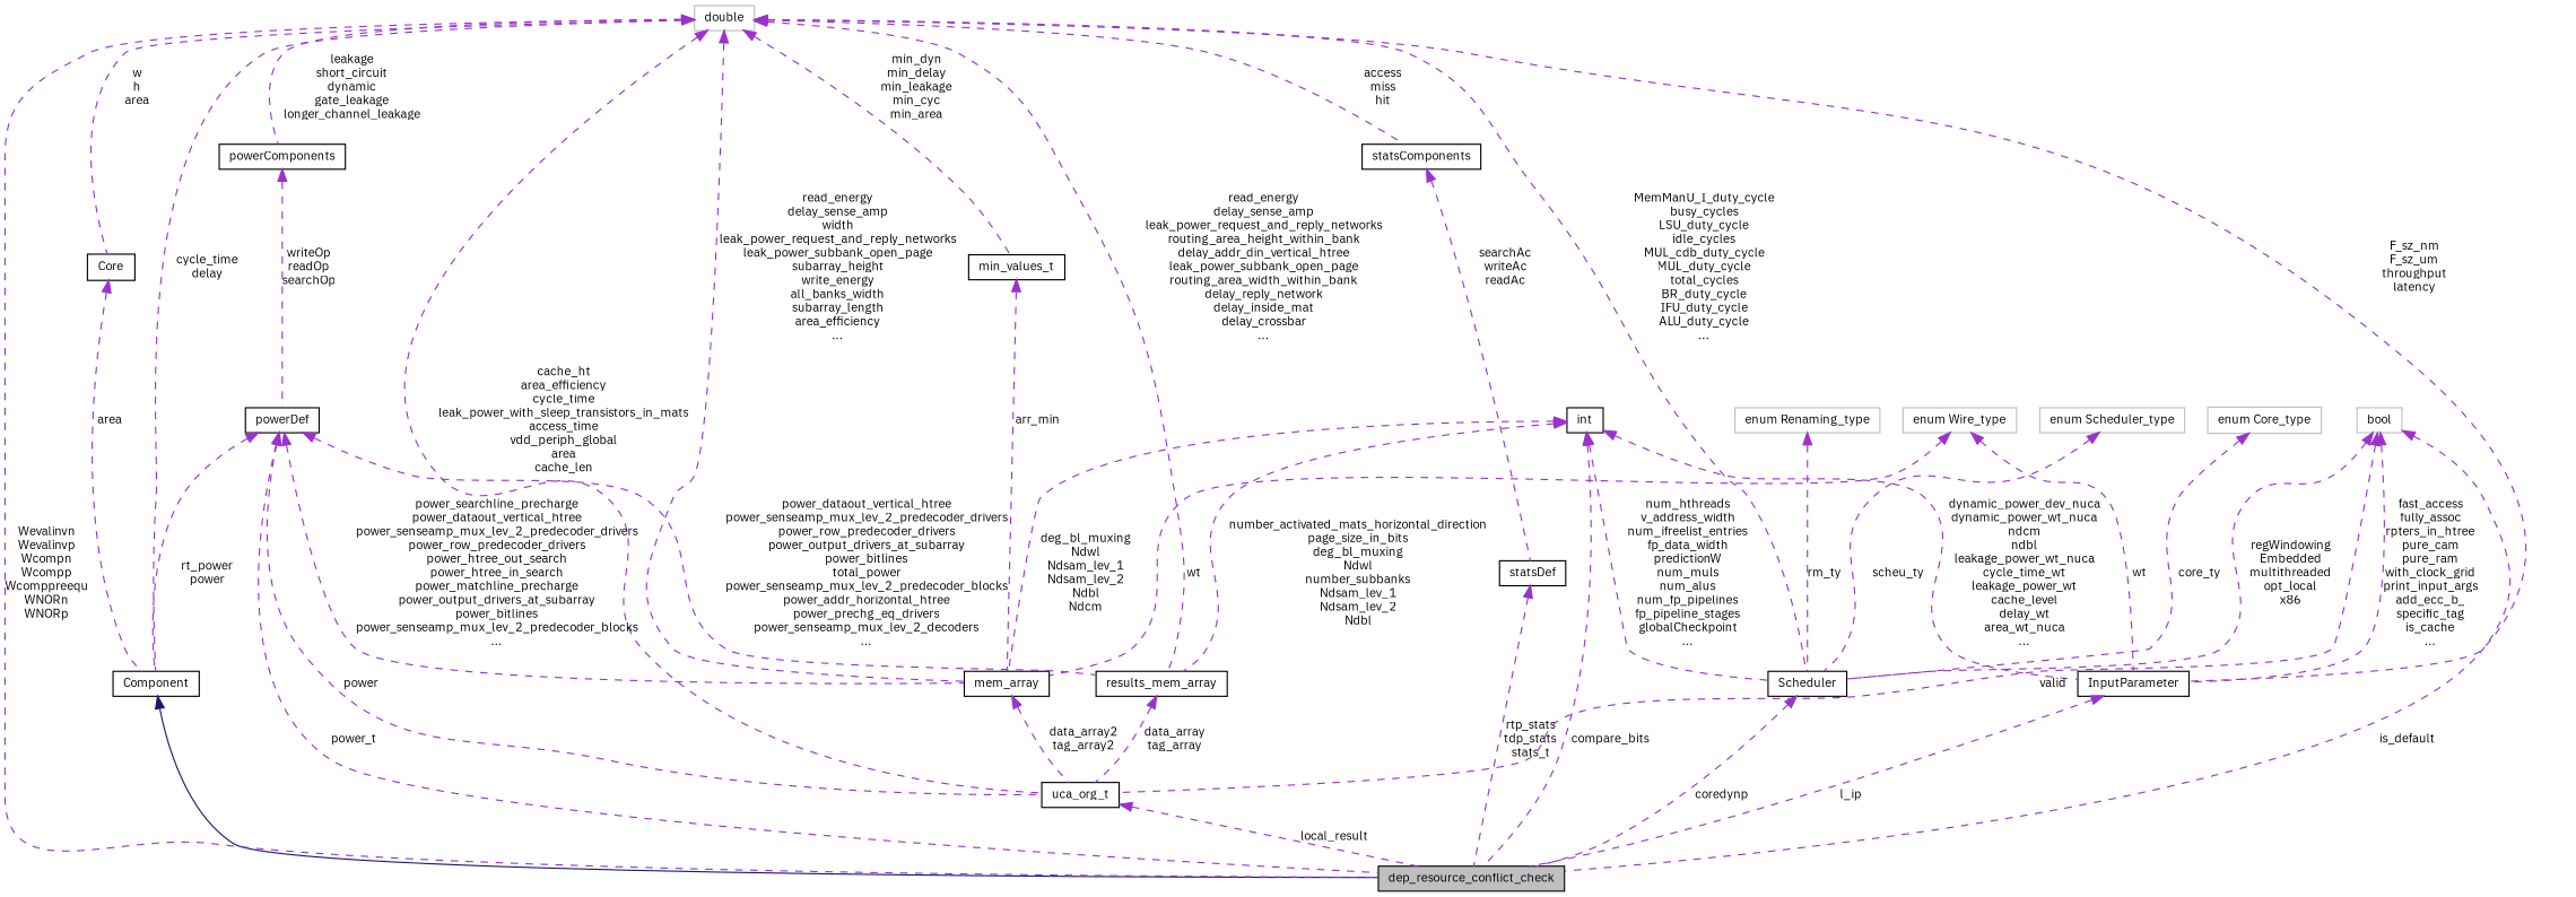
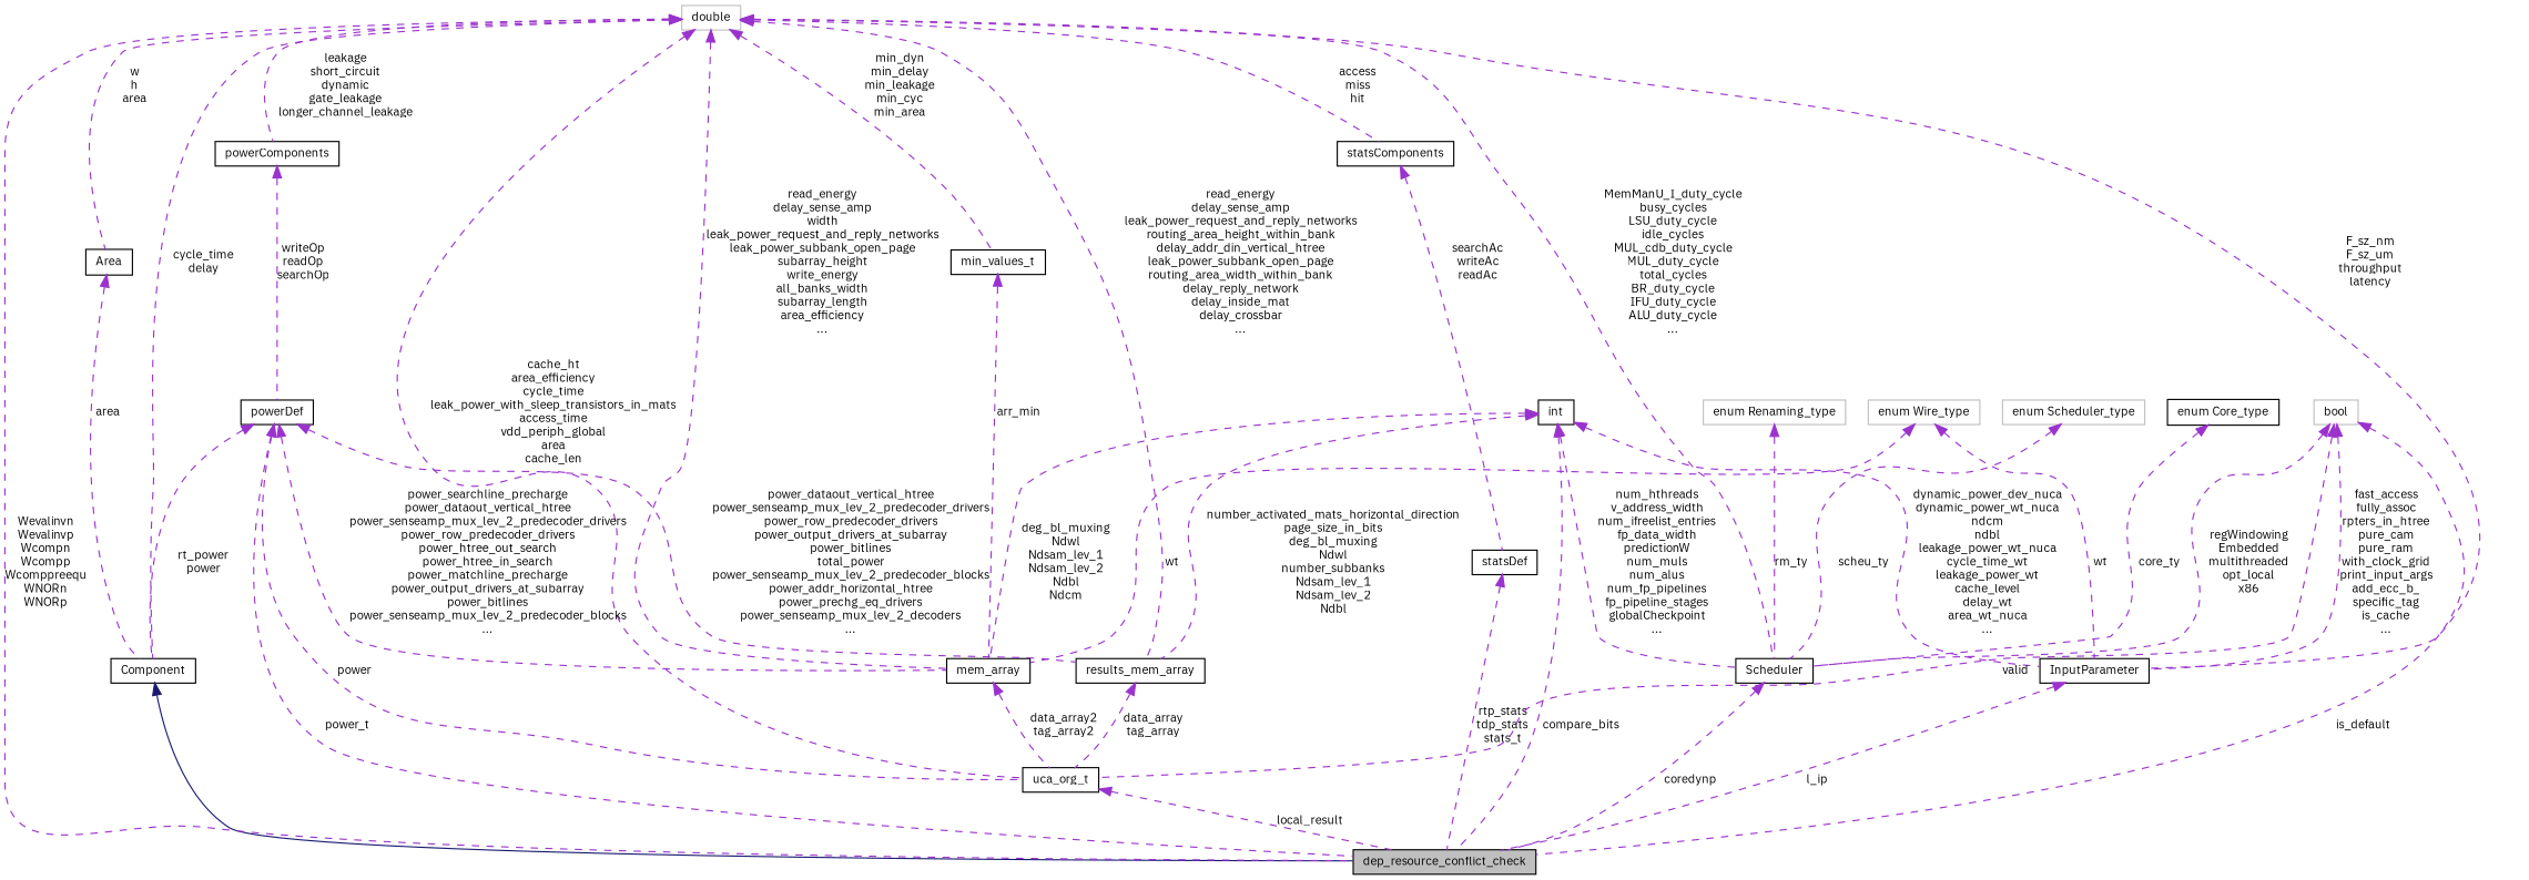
  digraph {
    fontname="IBM Plex Sans"
    rankdir=TB
    node [color=black fontname="IBM Plex Sans" fontsize=10 shape=record]
    edge [color=darkorchid3 dir=back fontname="IBM Plex Sans" fontsize=10 labelfontname=FreeSans labelfontsize=10 style=dashed]
    n1 [fillcolor=grey75 fontcolor=black height=0.2 label=dep_resource_conflict_check style=filled width=0.4]
    n2 [height=0.2 label=Component width=0.4]
    n3 [color=grey75 height=0.2 label=double width=0.4]
    n4 [height=0.2 label=powerComponents width=0.4]
-   n5 [height=0.2 label=Core width=0.4]
+   n5 [height=0.2 label=Area width=0.4]
    n6 [height=0.2 label=Scheduler width=0.4]
    n7 [height=0.2 label=uca_org_t width=0.4]
    n8 [height=0.2 label=mem_array width=0.4]
    n9 [height=0.2 label=min_values_t width=0.4]
    n10 [height=0.2 label=results_mem_array width=0.4]
    n11 [height=0.2 label=statsComponents width=0.4]
    n12 [height=0.2 label=InputParameter width=0.4]
    n13 [height=0.2 label=powerDef width=0.4]
    n14 [height=0.2 label=statsDef width=0.4]
    n15 [height=0.2 label=int width=0.4]
    n16 [color=grey75 height=0.2 label="enum Renaming_type" width=0.4]
    n17 [color=grey75 height=0.2 label=bool width=0.4]
    n18 [color=grey75 height=0.2 label="enum Scheduler_type" width=0.4]
-   n19 [color=grey75 height=0.2 label="enum Core_type" width=0.4]
+   n19 [height=0.2 label="enum Core_type" width=0.4]
    n20 [color=grey75 height=0.2 label="enum Wire_type" width=0.4]
    n2 -> n1 [color=midnightblue style=solid]
    n3 -> n1 [label="Wevalinvn\nWevalinvp\nWcompn\nWcompp\nWcomppreequ\nWNORn\nWNORp"]
    n3 -> n2 [label="cycle_time\ndelay"]
    n3 -> n4 [label="leakage\nshort_circuit\ndynamic\ngate_leakage\nlonger_channel_leakage"]
    n3 -> n5 [label="w\nh\narea"]
    n3 -> n6 [label="MemManU_I_duty_cycle\nbusy_cycles\nLSU_duty_cycle\nidle_cycles\nMUL_cdb_duty_cycle\nMUL_duty_cycle\ntotal_cycles\nBR_duty_cycle\nIFU_duty_cycle\nALU_duty_cycle\n..."]
    n3 -> n7 [label="cache_ht\narea_efficiency\ncycle_time\nleak_power_with_sleep_transistors_in_mats\naccess_time\nvdd_periph_global\narea\ncache_len"]
    n3 -> n8 [label="read_energy\ndelay_sense_amp\nwidth\nleak_power_request_and_reply_networks\nleak_power_subbank_open_page\nsubarray_height\nwrite_energy\nall_banks_width\nsubarray_length\narea_efficiency\n..."]
    n3 -> n9 [label="min_dyn\nmin_delay\nmin_leakage\nmin_cyc\nmin_area"]
    n3 -> n10 [label="read_energy\ndelay_sense_amp\nleak_power_request_and_reply_networks\nrouting_area_height_within_bank\ndelay_addr_din_vertical_htree\nleak_power_subbank_open_page\nrouting_area_width_within_bank\ndelay_reply_network\ndelay_inside_mat\ndelay_crossbar\n..."]
    n3 -> n11 [label="access\nmiss\nhit"]
    n3 -> n12 [label="F_sz_nm\nF_sz_um\nthroughput\nlatency"]
    n4 -> n13 [label="writeOp\nreadOp\nsearchOp"]
    n5 -> n2 [label=area]
    n6 -> n1 [label=coredynp]
    n7 -> n1 [label=local_result]
    n8 -> n7 [label="data_array2\ntag_array2"]
    n9 -> n8 [label=arr_min]
    n10 -> n7 [label="data_array\ntag_array"]
    n11 -> n14 [label="searchAc\nwriteAc\nreadAc"]
    n12 -> n1 [label=l_ip]
    n13 -> n1 [label=power_t]
    n13 -> n2 [label="rt_power\npower"]
    n13 -> n7 [label=power]
    n13 -> n8 [label="power_searchline_precharge\npower_dataout_vertical_htree\npower_senseamp_mux_lev_2_predecoder_drivers\npower_row_predecoder_drivers\npower_htree_out_search\npower_htree_in_search\npower_matchline_precharge\npower_output_drivers_at_subarray\npower_bitlines\npower_senseamp_mux_lev_2_predecoder_blocks\n..."]
    n13 -> n10 [label="power_dataout_vertical_htree\npower_senseamp_mux_lev_2_predecoder_drivers\npower_row_predecoder_drivers\npower_output_drivers_at_subarray\npower_bitlines\ntotal_power\npower_senseamp_mux_lev_2_predecoder_blocks\npower_addr_horizontal_htree\npower_prechg_eq_drivers\npower_senseamp_mux_lev_2_decoders\n..."]
    n14 -> n1 [label="rtp_stats\ntdp_stats\nstats_t"]
    n15 -> n1 [label=compare_bits]
    n15 -> n6 [label="num_hthreads\nv_address_width\nnum_ifreelist_entries\nfp_data_width\npredictionW\nnum_muls\nnum_alus\nnum_fp_pipelines\nfp_pipeline_stages\nglobalCheckpoint\n..."]
    n15 -> n8 [label="deg_bl_muxing\nNdwl\nNdsam_lev_1\nNdsam_lev_2\nNdbl\nNdcm"]
    n15 -> n10 [label="number_activated_mats_horizontal_direction\npage_size_in_bits\ndeg_bl_muxing\nNdwl\nnumber_subbanks\nNdsam_lev_1\nNdsam_lev_2\nNdbl"]
    n15 -> n12 [label="dynamic_power_dev_nuca\ndynamic_power_wt_nuca\nndcm\nndbl\nleakage_power_wt_nuca\ncycle_time_wt\nleakage_power_wt\ncache_level\ndelay_wt\narea_wt_nuca\n..."]
    n16 -> n6 [label=rm_ty]
    n17 -> n1 [label=is_default]
    n17 -> n6 [label="regWindowing\nEmbedded\nmultithreaded\nopt_local\nx86"]
    n17 -> n7 [label=valid]
    n17 -> n12 [label="fast_access\nfully_assoc\nrpters_in_htree\npure_cam\npure_ram\nwith_clock_grid\nprint_input_args\nadd_ecc_b_\nspecific_tag\nis_cache\n..."]
    n18 -> n6 [label=scheu_ty]
    n19 -> n6 [label=core_ty]
    n20 -> n8 [label=wt]
    n20 -> n12 [label=wt]
  }
